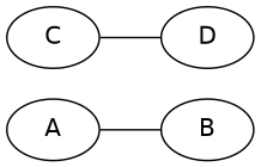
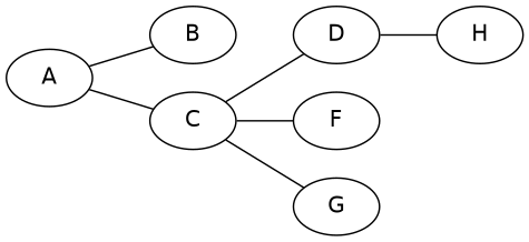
  graph {
    rankdir=LR
    node [fontname=DejaVuSans]
    A
    B
    C
    D
+   F
+   G
+   H
    A -- B
+   A -- C
    C -- D
+   C -- F
+   C -- G
+   D -- H
  }
